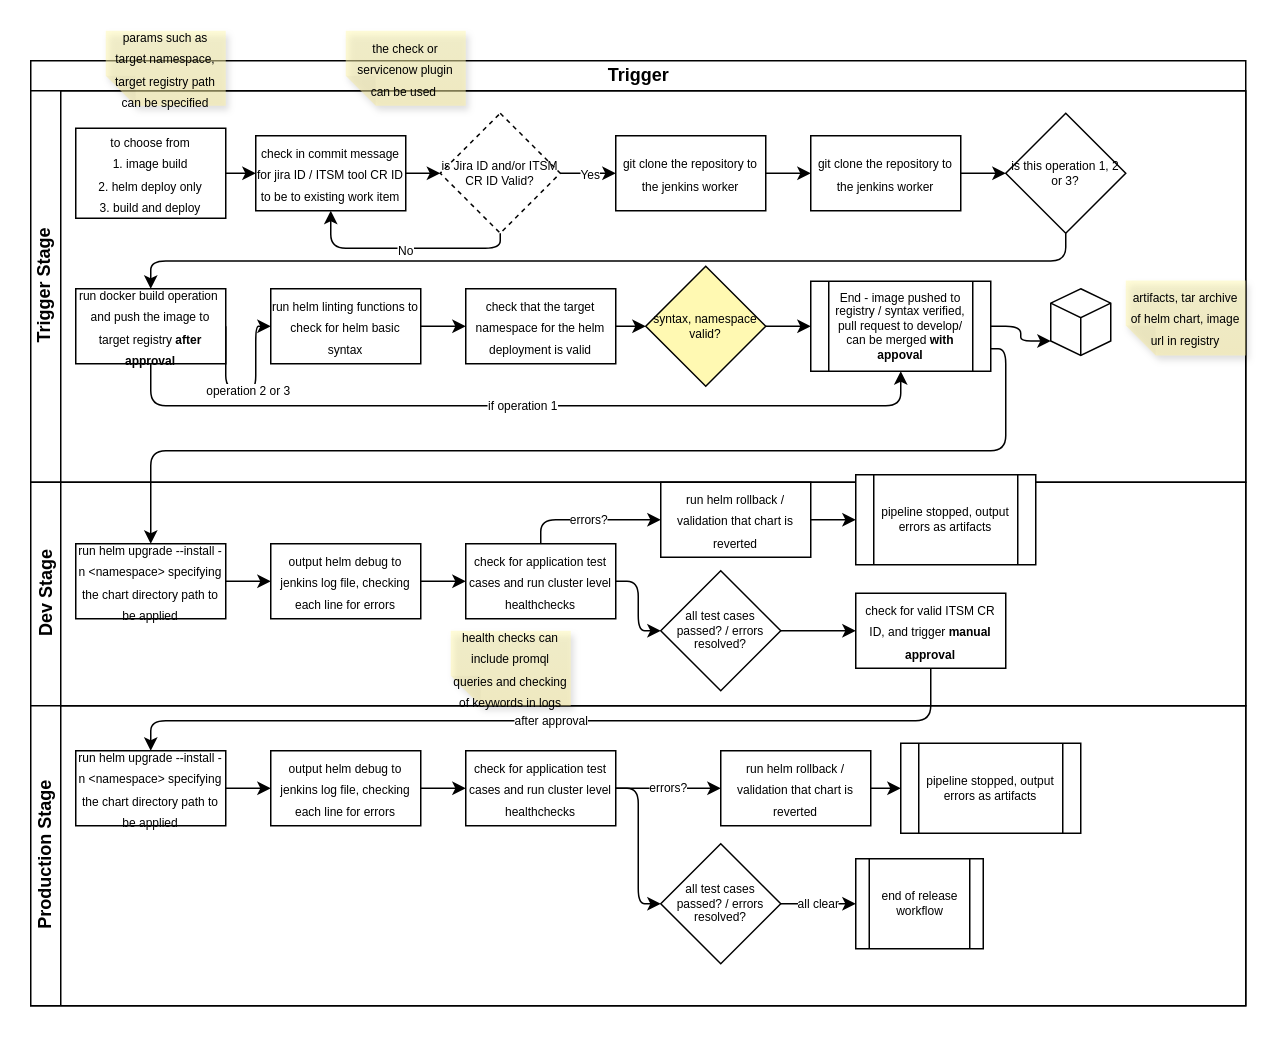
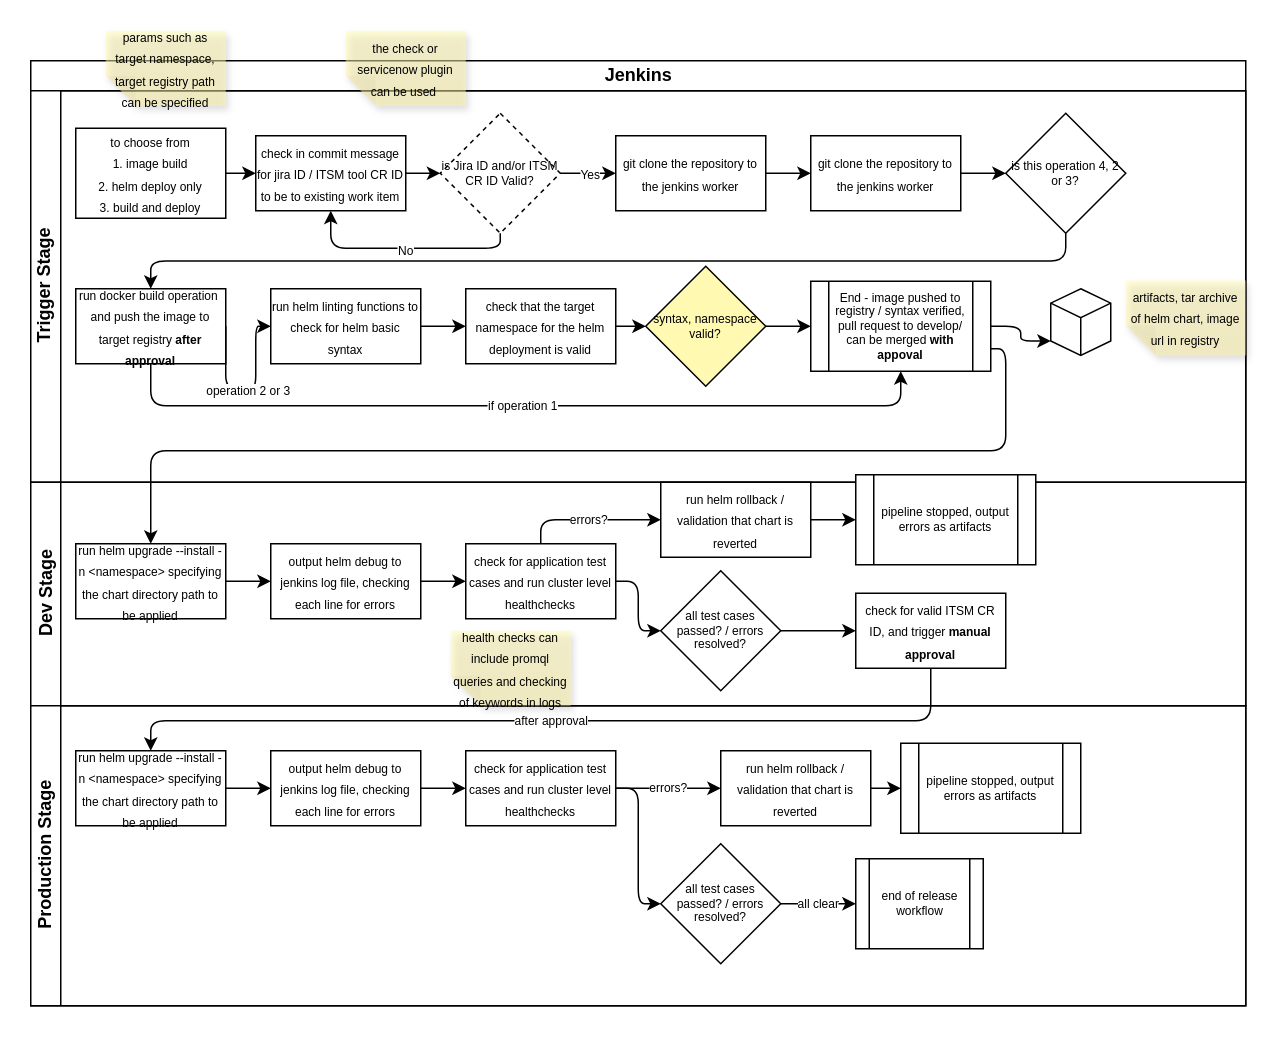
  <mxCell id="0" />
  <mxCell id="1" parent="0" />
- <mxCell id="2" value="Trigger" style="swimlane;childLayout=stackLayout;resizeParent=1;resizeParentMax=0;horizontal=1;startSize=20;horizontalStack=0;html=1;" vertex="1" parent="1"><mxGeometry x="20" y="40" width="810" height="630" as="geometry" /></mxCell>
+ <mxCell id="2" value="Jenkins" style="swimlane;childLayout=stackLayout;resizeParent=1;resizeParentMax=0;horizontal=1;startSize=20;horizontalStack=0;html=1;" vertex="1" parent="1"><mxGeometry x="20" y="40" width="810" height="630" as="geometry" /></mxCell>
  <mxCell id="3" value="Trigger Stage" style="swimlane;startSize=20;horizontal=0;html=1;" vertex="1" parent="2"><mxGeometry y="20" width="810" height="261" as="geometry" /></mxCell>
  <mxCell id="4" style="edgeStyle=orthogonalEdgeStyle;html=1;exitX=1;exitY=0.5;exitDx=0;exitDy=0;entryX=0;entryY=0.5;entryDx=0;entryDy=0;fontSize=8;" edge="1" parent="3" source="5" target="6"><mxGeometry relative="1" as="geometry" /></mxCell>
  <mxCell id="5" value="&lt;font style=&quot;font-size: 8px;&quot;&gt;check in commit message for jira ID / ITSM tool CR ID to be to existing work item&lt;/font&gt;" style="rounded=0;whiteSpace=wrap;html=1;" vertex="1" parent="3"><mxGeometry x="150" y="30" width="100" height="50" as="geometry" /></mxCell>
  <mxCell id="6" value="is Jira ID and/or ITSM CR ID Valid?" style="rhombus;whiteSpace=wrap;html=1;fontSize=8;dashed=1;" vertex="1" parent="3"><mxGeometry x="273" y="15" width="80" height="80" as="geometry" /></mxCell>
  <mxCell id="7" value="" style="endArrow=classic;html=1;fontSize=8;exitX=0.5;exitY=1;exitDx=0;exitDy=0;entryX=0.5;entryY=1;entryDx=0;entryDy=0;edgeStyle=orthogonalEdgeStyle;" edge="1" parent="3" source="6" target="5"><mxGeometry relative="1" as="geometry"><mxPoint x="333" y="250" as="sourcePoint" /><mxPoint x="433" y="250" as="targetPoint" /></mxGeometry></mxCell>
  <mxCell id="8" value="No" style="edgeLabel;resizable=0;html=1;align=center;verticalAlign=middle;fontSize=8;" connectable="0" vertex="1" parent="7"><mxGeometry relative="1" as="geometry"><mxPoint y="1" as="offset" /></mxGeometry></mxCell>
  <mxCell id="9" style="edgeStyle=orthogonalEdgeStyle;html=1;exitX=1;exitY=0.5;exitDx=0;exitDy=0;entryX=0;entryY=0.5;entryDx=0;entryDy=0;fontSize=8;" edge="1" parent="3" source="10" target="14"><mxGeometry relative="1" as="geometry" /></mxCell>
  <mxCell id="10" value="&lt;font style=&quot;font-size: 8px;&quot;&gt;git clone the repository to the jenkins worker&lt;/font&gt;" style="rounded=0;whiteSpace=wrap;html=1;" vertex="1" parent="3"><mxGeometry x="390" y="30" width="100" height="50" as="geometry" /></mxCell>
  <mxCell id="11" value="" style="endArrow=classic;html=1;fontSize=8;exitX=1;exitY=0.5;exitDx=0;exitDy=0;entryX=0;entryY=0.5;entryDx=0;entryDy=0;" edge="1" parent="3" source="6" target="10"><mxGeometry relative="1" as="geometry"><mxPoint x="333" y="250" as="sourcePoint" /><mxPoint x="433" y="250" as="targetPoint" /></mxGeometry></mxCell>
  <mxCell id="12" value="Yes" style="edgeLabel;resizable=0;html=1;align=center;verticalAlign=middle;fontSize=8;" connectable="0" vertex="1" parent="11"><mxGeometry relative="1" as="geometry" /></mxCell>
  <mxCell id="13" style="edgeStyle=orthogonalEdgeStyle;html=1;exitX=1;exitY=0.5;exitDx=0;exitDy=0;fontSize=8;" edge="1" parent="3" source="14" target="19"><mxGeometry relative="1" as="geometry" /></mxCell>
  <mxCell id="14" value="&lt;font style=&quot;font-size: 8px;&quot;&gt;git clone the repository to the jenkins worker&lt;/font&gt;" style="rounded=0;whiteSpace=wrap;html=1;" vertex="1" parent="3"><mxGeometry x="520" y="30" width="100" height="50" as="geometry" /></mxCell>
  <mxCell id="15" style="edgeStyle=orthogonalEdgeStyle;html=1;exitX=1;exitY=0.5;exitDx=0;exitDy=0;entryX=0;entryY=0.5;entryDx=0;entryDy=0;fontSize=8;" edge="1" parent="3" source="16" target="5"><mxGeometry relative="1" as="geometry" /></mxCell>
  <mxCell id="16" value="&lt;font style=&quot;font-size: 8px;&quot;&gt;to choose from&lt;br&gt;1. image build &lt;br&gt;2. helm deploy only&lt;br&gt;3. build and deploy&lt;br&gt;&lt;/font&gt;" style="rounded=0;whiteSpace=wrap;html=1;" vertex="1" parent="3"><mxGeometry x="30" y="25" width="100" height="60" as="geometry" /></mxCell>
  <mxCell id="17" value="&lt;font style=&quot;font-size: 8px;&quot;&gt;the check or servicenow plugin can be used&amp;nbsp;&lt;/font&gt;" style="shape=note;whiteSpace=wrap;html=1;backgroundOutline=1;fontColor=#000000;darkOpacity=0.05;fillColor=#FFF9B2;strokeColor=none;fillStyle=solid;direction=west;gradientDirection=north;gradientColor=#FFF2A1;shadow=1;size=20;pointerEvents=1;opacity=50;" vertex="1" parent="3"><mxGeometry x="210" y="-40" width="80" height="50" as="geometry" /></mxCell>
  <mxCell id="18" style="edgeStyle=orthogonalEdgeStyle;html=1;exitX=0.5;exitY=1;exitDx=0;exitDy=0;entryX=0.5;entryY=0;entryDx=0;entryDy=0;fontSize=8;" edge="1" parent="3" source="19" target="22"><mxGeometry relative="1" as="geometry" /></mxCell>
- <mxCell id="19" value="is this operation 1, 2 or 3?" style="rhombus;whiteSpace=wrap;html=1;fontSize=8;" vertex="1" parent="3"><mxGeometry x="650" y="15" width="80" height="80" as="geometry" /></mxCell>
+ <mxCell id="19" value="is this operation 4, 2 or 3?" style="rhombus;whiteSpace=wrap;html=1;fontSize=8;" vertex="1" parent="3"><mxGeometry x="650" y="15" width="80" height="80" as="geometry" /></mxCell>
  <mxCell id="20" value="operation 2 or 3" style="edgeStyle=orthogonalEdgeStyle;html=1;exitX=1;exitY=0.5;exitDx=0;exitDy=0;entryX=0;entryY=0.5;entryDx=0;entryDy=0;fontSize=8;" edge="1" parent="3" source="22" target="24"><mxGeometry relative="1" as="geometry"><Array as="points"><mxPoint x="130" y="200" /><mxPoint x="150" y="200" /></Array></mxGeometry></mxCell>
  <mxCell id="21" value="if operation 1" style="edgeStyle=orthogonalEdgeStyle;html=1;exitX=0.5;exitY=1;exitDx=0;exitDy=0;entryX=0.5;entryY=1;entryDx=0;entryDy=0;fontSize=8;" edge="1" parent="3" source="22" target="31"><mxGeometry relative="1" as="geometry"><Array as="points"><mxPoint x="80" y="210" /><mxPoint x="580" y="210" /></Array></mxGeometry></mxCell>
  <mxCell id="22" value="&lt;font style=&quot;font-size: 8px;&quot;&gt;run docker build operation&amp;nbsp; and push the image to target registry &lt;b&gt;after approval&lt;/b&gt;&lt;/font&gt;" style="rounded=0;whiteSpace=wrap;html=1;" vertex="1" parent="3"><mxGeometry x="30" y="132" width="100" height="50" as="geometry" /></mxCell>
  <mxCell id="23" style="edgeStyle=orthogonalEdgeStyle;html=1;exitX=1;exitY=0.5;exitDx=0;exitDy=0;fontSize=8;" edge="1" parent="3" source="24" target="26"><mxGeometry relative="1" as="geometry" /></mxCell>
  <mxCell id="24" value="&lt;font style=&quot;font-size: 8px;&quot;&gt;run helm linting functions to check for helm basic syntax&lt;/font&gt;" style="rounded=0;whiteSpace=wrap;html=1;" vertex="1" parent="3"><mxGeometry x="160" y="132" width="100" height="50" as="geometry" /></mxCell>
  <mxCell id="25" style="edgeStyle=orthogonalEdgeStyle;html=1;exitX=1;exitY=0.5;exitDx=0;exitDy=0;entryX=0;entryY=0.5;entryDx=0;entryDy=0;fontSize=8;" edge="1" parent="3" source="26" target="29"><mxGeometry relative="1" as="geometry" /></mxCell>
  <mxCell id="26" value="&lt;font style=&quot;font-size: 8px;&quot;&gt;check that the target namespace for the helm deployment is valid&lt;/font&gt;" style="rounded=0;whiteSpace=wrap;html=1;" vertex="1" parent="3"><mxGeometry x="290" y="132" width="100" height="50" as="geometry" /></mxCell>
  <mxCell id="27" value="&lt;span style=&quot;font-size: 8px;&quot;&gt;params such as target namespace, target registry path can be specified&lt;/span&gt;" style="shape=note;whiteSpace=wrap;html=1;backgroundOutline=1;fontColor=#000000;darkOpacity=0.05;fillColor=#FFF9B2;strokeColor=none;fillStyle=solid;direction=west;gradientDirection=north;gradientColor=#FFF2A1;shadow=1;size=20;pointerEvents=1;opacity=50;" vertex="1" parent="3"><mxGeometry x="50" y="-40" width="80" height="50" as="geometry" /></mxCell>
  <mxCell id="28" style="edgeStyle=orthogonalEdgeStyle;html=1;exitX=1;exitY=0.5;exitDx=0;exitDy=0;entryX=0;entryY=0.5;entryDx=0;entryDy=0;fontSize=8;" edge="1" parent="3" source="29" target="31"><mxGeometry relative="1" as="geometry" /></mxCell>
  <mxCell id="29" value="syntax, namespace valid?" style="rhombus;whiteSpace=wrap;html=1;fontSize=8;fillColor=#fff9b2;" vertex="1" parent="3"><mxGeometry x="410" y="117" width="80" height="80" as="geometry" /></mxCell>
  <mxCell id="30" style="edgeStyle=orthogonalEdgeStyle;html=1;exitX=1;exitY=0.5;exitDx=0;exitDy=0;entryX=0;entryY=0;entryDx=0;entryDy=34.837;entryPerimeter=0;fontSize=8;" edge="1" parent="3" source="31" target="32"><mxGeometry relative="1" as="geometry" /></mxCell>
  <mxCell id="31" value="End - image pushed to registry / syntax verified, pull request to develop/ can be merged&lt;b&gt; with appoval&lt;/b&gt;" style="shape=process;whiteSpace=wrap;html=1;backgroundOutline=1;fontSize=8;" vertex="1" parent="3"><mxGeometry x="520" y="127" width="120" height="60" as="geometry" /></mxCell>
  <mxCell id="32" value="" style="html=1;whiteSpace=wrap;shape=isoCube2;backgroundOutline=1;isoAngle=15;fontSize=8;" vertex="1" parent="3"><mxGeometry x="680" y="132" width="40" height="44.44" as="geometry" /></mxCell>
  <mxCell id="33" value="&lt;font style=&quot;font-size: 8px;&quot;&gt;artifacts, tar archive of helm chart, image url in registry&lt;/font&gt;" style="shape=note;whiteSpace=wrap;html=1;backgroundOutline=1;fontColor=#000000;darkOpacity=0.05;fillColor=#FFF9B2;strokeColor=none;fillStyle=solid;direction=west;gradientDirection=north;gradientColor=#FFF2A1;shadow=1;size=20;pointerEvents=1;opacity=50;" vertex="1" parent="3"><mxGeometry x="730" y="126.44" width="80" height="50" as="geometry" /></mxCell>
  <mxCell id="34" value="Dev Stage" style="swimlane;startSize=20;horizontal=0;html=1;" vertex="1" parent="2"><mxGeometry y="281" width="810" height="149" as="geometry" /></mxCell>
  <mxCell id="35" style="edgeStyle=orthogonalEdgeStyle;html=1;exitX=1;exitY=0.5;exitDx=0;exitDy=0;entryX=0;entryY=0.5;entryDx=0;entryDy=0;fontSize=8;" edge="1" parent="34" source="36" target="38"><mxGeometry relative="1" as="geometry" /></mxCell>
  <mxCell id="36" value="&lt;font style=&quot;font-size: 8px;&quot;&gt;run helm upgrade --install -n &amp;lt;namespace&amp;gt; specifying the chart directory path to be applied&lt;/font&gt;" style="rounded=0;whiteSpace=wrap;html=1;" vertex="1" parent="34"><mxGeometry x="30" y="41" width="100" height="50" as="geometry" /></mxCell>
  <mxCell id="37" style="edgeStyle=orthogonalEdgeStyle;html=1;exitX=1;exitY=0.5;exitDx=0;exitDy=0;entryX=0;entryY=0.5;entryDx=0;entryDy=0;fontSize=8;" edge="1" parent="34" source="38" target="41"><mxGeometry relative="1" as="geometry" /></mxCell>
  <mxCell id="38" value="&lt;font style=&quot;font-size: 8px;&quot;&gt;output helm debug to jenkins log file, checking each line for errors&lt;/font&gt;" style="rounded=0;whiteSpace=wrap;html=1;" vertex="1" parent="34"><mxGeometry x="160" y="41" width="100" height="50" as="geometry" /></mxCell>
  <mxCell id="39" value="all test cases passed? / errors resolved?" style="rhombus;whiteSpace=wrap;html=1;fontSize=8;" vertex="1" parent="34"><mxGeometry x="420" y="59" width="80" height="80" as="geometry" /></mxCell>
  <mxCell id="40" style="edgeStyle=orthogonalEdgeStyle;html=1;exitX=1;exitY=0.5;exitDx=0;exitDy=0;entryX=0;entryY=0.5;entryDx=0;entryDy=0;fontSize=8;" edge="1" parent="34" source="41" target="39"><mxGeometry relative="1" as="geometry" /></mxCell>
  <mxCell id="41" value="&lt;font style=&quot;font-size: 8px;&quot;&gt;check for application test cases and run cluster level healthchecks&lt;/font&gt;" style="rounded=0;whiteSpace=wrap;html=1;" vertex="1" parent="34"><mxGeometry x="290" y="41" width="100" height="50" as="geometry" /></mxCell>
  <mxCell id="42" value="errors?" style="edgeStyle=orthogonalEdgeStyle;html=1;exitX=0.5;exitY=0;exitDx=0;exitDy=0;fontSize=8;entryX=0;entryY=0.5;entryDx=0;entryDy=0;" edge="1" parent="34" source="41" target="44"><mxGeometry relative="1" as="geometry"><mxPoint x="400.0" y="19" as="targetPoint" /></mxGeometry></mxCell>
  <mxCell id="43" style="edgeStyle=orthogonalEdgeStyle;html=1;exitX=1;exitY=0.5;exitDx=0;exitDy=0;entryX=0;entryY=0.5;entryDx=0;entryDy=0;fontSize=8;" edge="1" parent="34" source="44" target="45"><mxGeometry relative="1" as="geometry" /></mxCell>
  <mxCell id="44" value="&lt;font style=&quot;font-size: 8px;&quot;&gt;run helm rollback / validation that chart is reverted&lt;/font&gt;" style="rounded=0;whiteSpace=wrap;html=1;" vertex="1" parent="34"><mxGeometry x="420" width="100" height="50" as="geometry" /></mxCell>
  <mxCell id="45" value="pipeline stopped, output errors as artifacts" style="shape=process;whiteSpace=wrap;html=1;backgroundOutline=1;fontSize=8;" vertex="1" parent="34"><mxGeometry x="550.0" y="-5" width="120" height="60" as="geometry" /></mxCell>
  <mxCell id="46" value="&lt;font style=&quot;font-size: 8px;&quot;&gt;check for valid ITSM CR ID, and trigger&amp;nbsp;&lt;b&gt;manual approval&lt;/b&gt;&lt;/font&gt;" style="rounded=0;whiteSpace=wrap;html=1;" vertex="1" parent="34"><mxGeometry x="550" y="74" width="100" height="50" as="geometry" /></mxCell>
  <mxCell id="47" style="edgeStyle=orthogonalEdgeStyle;html=1;exitX=1;exitY=0.5;exitDx=0;exitDy=0;fontSize=8;entryX=0;entryY=0.5;entryDx=0;entryDy=0;" edge="1" parent="34" source="39" target="46"><mxGeometry relative="1" as="geometry"><mxPoint x="650" y="99" as="targetPoint" /></mxGeometry></mxCell>
  <mxCell id="48" style="edgeStyle=orthogonalEdgeStyle;html=1;exitX=1;exitY=0.75;exitDx=0;exitDy=0;entryX=0.5;entryY=0;entryDx=0;entryDy=0;fontSize=8;" edge="1" parent="2" source="31" target="36"><mxGeometry relative="1" as="geometry"><mxPoint x="610" y="210" as="sourcePoint" /><mxPoint x="80" y="263" as="targetPoint" /><Array as="points"><mxPoint x="650" y="192" /><mxPoint x="650" y="260" /><mxPoint x="80" y="260" /></Array></mxGeometry></mxCell>
  <mxCell id="49" value="after approval" style="edgeStyle=orthogonalEdgeStyle;html=1;exitX=0.5;exitY=1;exitDx=0;exitDy=0;entryX=0.5;entryY=0;entryDx=0;entryDy=0;fontSize=8;" edge="1" parent="2" source="46" target="52"><mxGeometry relative="1" as="geometry"><Array as="points"><mxPoint x="600" y="440" /><mxPoint x="80" y="440" /></Array></mxGeometry></mxCell>
  <mxCell id="50" value="Production Stage" style="swimlane;startSize=20;horizontal=0;html=1;" vertex="1" parent="2"><mxGeometry y="430" width="810" height="200" as="geometry" /></mxCell>
  <mxCell id="51" style="edgeStyle=orthogonalEdgeStyle;html=1;exitX=1;exitY=0.5;exitDx=0;exitDy=0;entryX=0;entryY=0.5;entryDx=0;entryDy=0;fontSize=8;" edge="1" parent="50" source="52" target="54"><mxGeometry relative="1" as="geometry" /></mxCell>
  <mxCell id="52" value="&lt;font style=&quot;font-size: 8px;&quot;&gt;run helm upgrade --install -n &amp;lt;namespace&amp;gt; specifying the chart directory path to be applied&lt;/font&gt;" style="rounded=0;whiteSpace=wrap;html=1;" vertex="1" parent="50"><mxGeometry x="30" y="30" width="100" height="50" as="geometry" /></mxCell>
  <mxCell id="53" style="edgeStyle=orthogonalEdgeStyle;html=1;exitX=1;exitY=0.5;exitDx=0;exitDy=0;entryX=0;entryY=0.5;entryDx=0;entryDy=0;fontSize=8;" edge="1" parent="50" source="54" target="57"><mxGeometry relative="1" as="geometry" /></mxCell>
  <mxCell id="54" value="&lt;font style=&quot;font-size: 8px;&quot;&gt;output helm debug to jenkins log file, checking each line for errors&lt;/font&gt;" style="rounded=0;whiteSpace=wrap;html=1;" vertex="1" parent="50"><mxGeometry x="160" y="30" width="100" height="50" as="geometry" /></mxCell>
  <mxCell id="55" value="errors?" style="edgeStyle=orthogonalEdgeStyle;html=1;exitX=1;exitY=0.5;exitDx=0;exitDy=0;entryX=0;entryY=0.5;entryDx=0;entryDy=0;fontSize=8;" edge="1" parent="50" source="57" target="61"><mxGeometry relative="1" as="geometry" /></mxCell>
  <mxCell id="56" style="edgeStyle=orthogonalEdgeStyle;html=1;exitX=1;exitY=0.5;exitDx=0;exitDy=0;entryX=0;entryY=0.5;entryDx=0;entryDy=0;fontSize=8;" edge="1" parent="50" source="57" target="59"><mxGeometry relative="1" as="geometry" /></mxCell>
  <mxCell id="57" value="&lt;font style=&quot;font-size: 8px;&quot;&gt;check for application test cases and run cluster level healthchecks&lt;/font&gt;" style="rounded=0;whiteSpace=wrap;html=1;" vertex="1" parent="50"><mxGeometry x="290" y="30" width="100" height="50" as="geometry" /></mxCell>
  <mxCell id="58" value="all clear" style="edgeStyle=orthogonalEdgeStyle;html=1;exitX=1;exitY=0.5;exitDx=0;exitDy=0;entryX=0;entryY=0.5;entryDx=0;entryDy=0;fontSize=8;" edge="1" parent="50" source="59" target="63"><mxGeometry relative="1" as="geometry" /></mxCell>
  <mxCell id="59" value="all test cases passed? / errors resolved?" style="rhombus;whiteSpace=wrap;html=1;fontSize=8;" vertex="1" parent="50"><mxGeometry x="420" y="92" width="80" height="80" as="geometry" /></mxCell>
  <mxCell id="60" style="edgeStyle=orthogonalEdgeStyle;html=1;exitX=1;exitY=0.5;exitDx=0;exitDy=0;entryX=0;entryY=0.5;entryDx=0;entryDy=0;fontSize=8;" edge="1" parent="50" source="61" target="62"><mxGeometry relative="1" as="geometry" /></mxCell>
  <mxCell id="61" value="&lt;font style=&quot;font-size: 8px;&quot;&gt;run helm rollback / validation that chart is reverted&lt;/font&gt;" style="rounded=0;whiteSpace=wrap;html=1;" vertex="1" parent="50"><mxGeometry x="460" y="30" width="100" height="50" as="geometry" /></mxCell>
  <mxCell id="62" value="pipeline stopped, output errors as artifacts" style="shape=process;whiteSpace=wrap;html=1;backgroundOutline=1;fontSize=8;" vertex="1" parent="50"><mxGeometry x="580.0" y="25" width="120" height="60" as="geometry" /></mxCell>
  <mxCell id="63" value="end of release workflow" style="shape=process;whiteSpace=wrap;html=1;backgroundOutline=1;fontSize=8;" vertex="1" parent="50"><mxGeometry x="550.0" y="102" width="85" height="60" as="geometry" /></mxCell>
  <mxCell id="64" value="&lt;font style=&quot;font-size: 8px;&quot;&gt;health checks can include promql queries and checking of keywords in logs&lt;/font&gt;" style="shape=note;whiteSpace=wrap;html=1;backgroundOutline=1;fontColor=#000000;darkOpacity=0.05;fillColor=#FFF9B2;strokeColor=none;fillStyle=solid;direction=west;gradientDirection=north;gradientColor=#FFF2A1;shadow=1;size=20;pointerEvents=1;opacity=50;" vertex="1" parent="50"><mxGeometry x="280" y="-50" width="80" height="50" as="geometry" /></mxCell>
